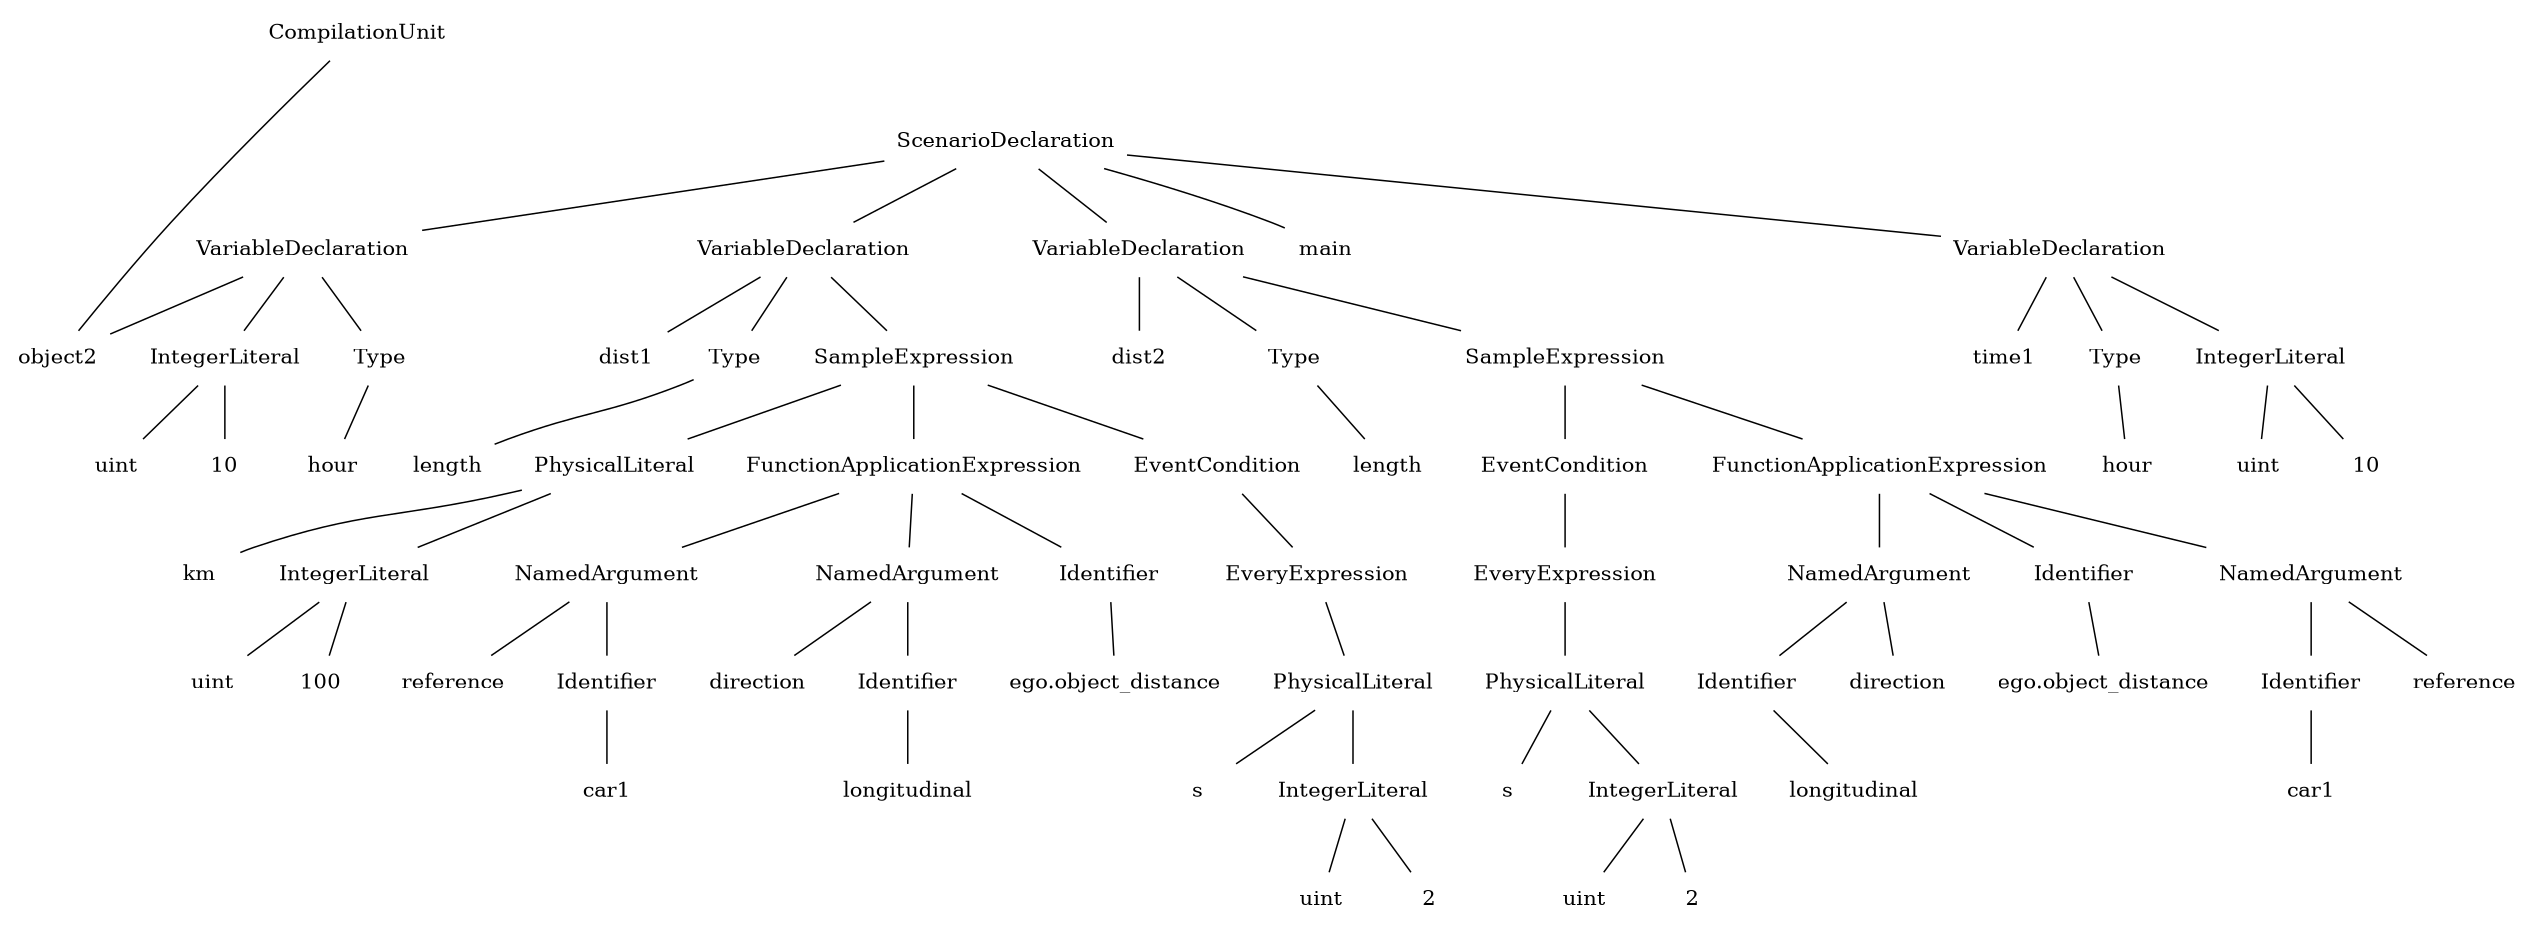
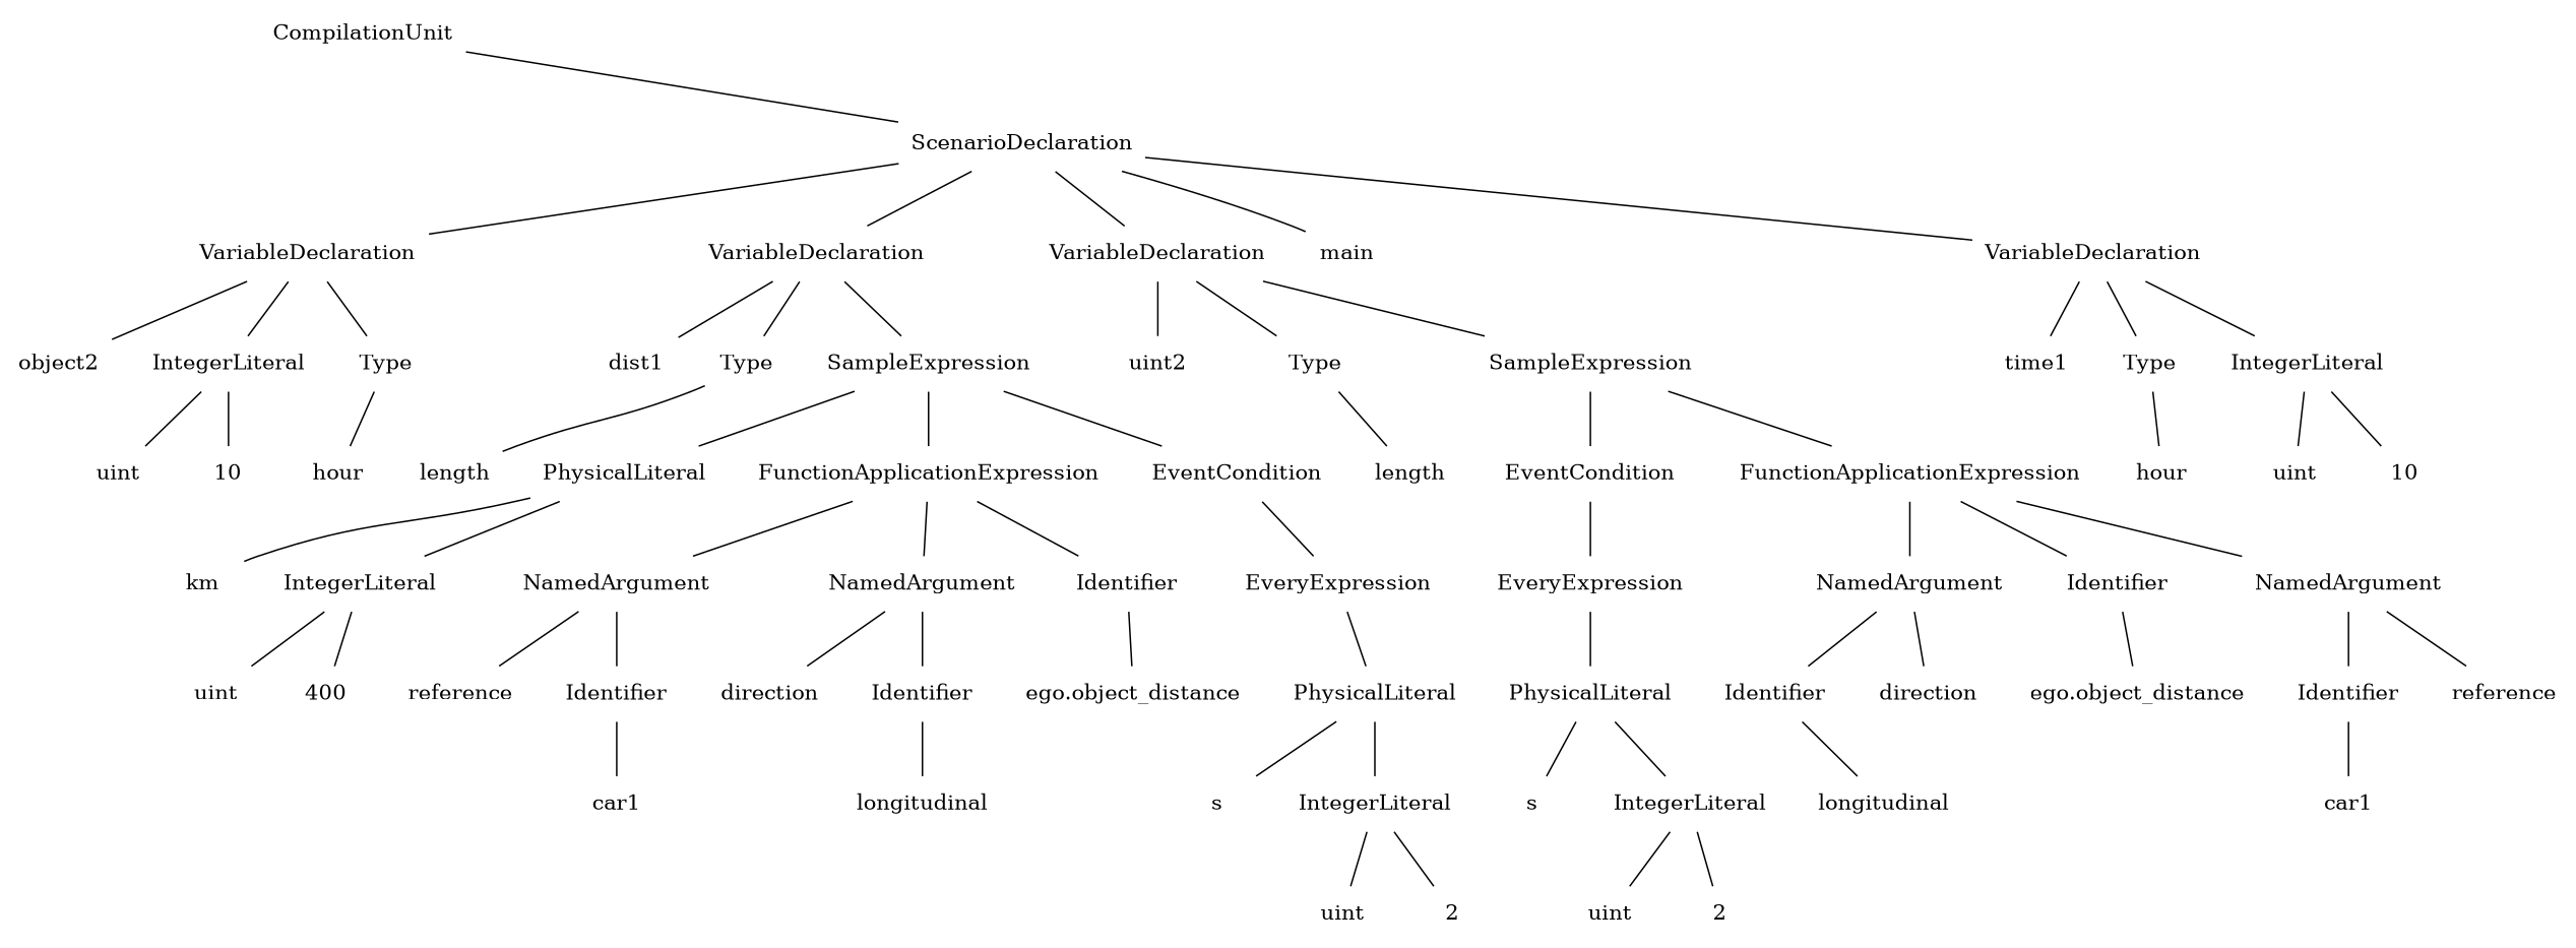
  graph {
    node [shape=plaintext]
    n1 [label=CompilationUnit]
    n2 [label=ScenarioDeclaration]
    n3 [label=main]
    n4 [label=VariableDeclaration]
    n5 [label=VariableDeclaration]
    n6 [label=VariableDeclaration]
    n7 [label=VariableDeclaration]
    n8 [label=time1]
    n9 [label=Type]
    n10 [label=IntegerLiteral]
    n11 [label=object2]
    n12 [label=Type]
    n13 [label=IntegerLiteral]
    n14 [label=dist1]
    n15 [label=Type]
    n16 [label=SampleExpression]
-   n17 [label=dist2]
+   n17 [label=uint2]
    n18 [label=Type]
    n19 [label=SampleExpression]
    n20 [label=hour]
    n21 [label=uint]
    n22 [label=10]
    n23 [label=hour]
    n24 [label=uint]
    n25 [label=10]
    n26 [label=length]
    n27 [label=FunctionApplicationExpression]
    n28 [label=EventCondition]
    n29 [label=PhysicalLiteral]
    n30 [label=Identifier]
    n31 [label=NamedArgument]
    n32 [label=NamedArgument]
    n33 [label=EveryExpression]
    n34 [label=km]
    n35 [label=IntegerLiteral]
    n36 [label="ego.object_distance"]
    n37 [label=reference]
    n38 [label=Identifier]
    n39 [label=direction]
    n40 [label=Identifier]
    n41 [label=car1]
    n42 [label=longitudinal]
    n43 [label=PhysicalLiteral]
    n44 [label=s]
    n45 [label=IntegerLiteral]
    n46 [label=uint]
    n47 [label=2]
    n48 [label=uint]
-   n49 [label=100]
+   n49 [label=400]
    n50 [label=length]
    n51 [label=FunctionApplicationExpression]
    n52 [label=EventCondition]
    n53 [label=Identifier]
    n54 [label=NamedArgument]
    n55 [label=NamedArgument]
    n56 [label=EveryExpression]
    n57 [label="ego.object_distance"]
    n58 [label=reference]
    n59 [label=Identifier]
    n60 [label=direction]
    n61 [label=Identifier]
    n62 [label=car1]
    n63 [label=longitudinal]
    n64 [label=PhysicalLiteral]
    n65 [label=s]
    n66 [label=IntegerLiteral]
    n67 [label=uint]
    n68 [label=2]
-   n1 -- n11
+   n1 -- n2
    n2 -- n3
    n2 -- n4
    n2 -- n5
    n2 -- n6
    n2 -- n7
    n4 -- n8
    n4 -- n9
    n4 -- n10
    n5 -- n11
    n5 -- n12
    n5 -- n13
    n6 -- n14
    n6 -- n15
    n6 -- n16
    n7 -- n17
    n7 -- n18
    n7 -- n19
    n9 -- n20
    n10 -- n21
    n10 -- n22
    n12 -- n23
    n13 -- n24
    n13 -- n25
    n15 -- n26
    n16 -- n27
    n16 -- n28
    n16 -- n29
    n18 -- n50
    n19 -- n51
    n19 -- n52
    n27 -- n30
    n27 -- n31
    n27 -- n32
    n28 -- n33
    n29 -- n34
    n29 -- n35
    n30 -- n36
    n31 -- n37
    n31 -- n38
    n32 -- n39
    n32 -- n40
    n33 -- n43
    n35 -- n48
    n35 -- n49
    n38 -- n41
    n40 -- n42
    n43 -- n44
    n43 -- n45
    n45 -- n46
    n45 -- n47
    n51 -- n53
    n51 -- n54
    n51 -- n55
    n52 -- n56
    n53 -- n57
    n54 -- n58
    n54 -- n59
    n55 -- n60
    n55 -- n61
    n56 -- n64
    n59 -- n62
    n61 -- n63
    n64 -- n65
    n64 -- n66
    n66 -- n67
    n66 -- n68
  }
